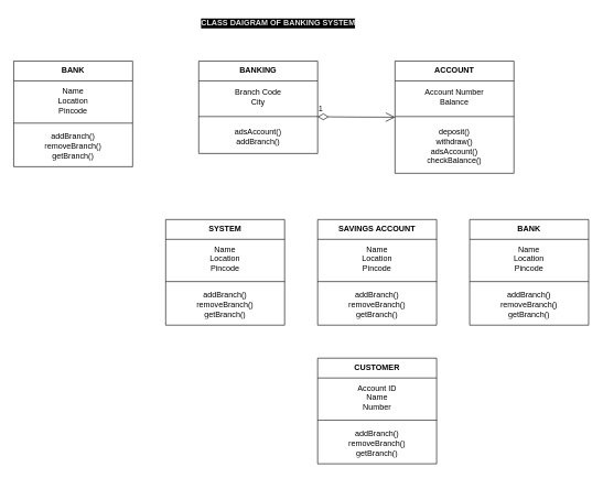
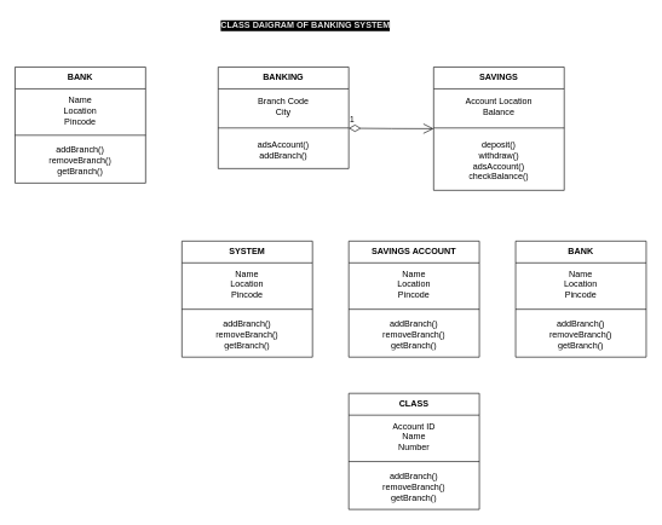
  <mxCell id="0" />
  <mxCell id="1" parent="0" />
  <mxCell id="2" value="BANK" style="swimlane;fontStyle=1;align=center;verticalAlign=top;childLayout=stackLayout;horizontal=1;startSize=30;horizontalStack=0;resizeParent=1;resizeParentMax=0;resizeLast=0;collapsible=1;marginBottom=0;whiteSpace=wrap;html=1;" parent="1" vertex="1"><mxGeometry x="20" y="92" width="180" height="160" as="geometry" /></mxCell>
  <mxCell id="3" value="Name&lt;div&gt;Location&lt;/div&gt;&lt;div&gt;Pincode&lt;/div&gt;" style="text;strokeColor=none;fillColor=none;align=center;verticalAlign=middle;spacingLeft=4;spacingRight=4;overflow=hidden;rotatable=0;points=[[0,0.5],[1,0.5]];portConstraint=eastwest;whiteSpace=wrap;html=1;fontStyle=0" parent="2" vertex="1"><mxGeometry y="30" width="180" height="60" as="geometry" /></mxCell>
  <mxCell id="4" value="" style="line;strokeWidth=1;fillColor=none;align=left;verticalAlign=middle;spacingTop=-1;spacingLeft=3;spacingRight=3;rotatable=0;labelPosition=right;points=[];portConstraint=eastwest;strokeColor=inherit;" parent="2" vertex="1"><mxGeometry y="90" width="180" height="8" as="geometry" /></mxCell>
  <mxCell id="5" value="addBranch()&lt;div&gt;removeBranch()&lt;/div&gt;&lt;div&gt;getBranch()&lt;/div&gt;" style="text;strokeColor=none;fillColor=none;align=center;verticalAlign=middle;spacingLeft=4;spacingRight=4;overflow=hidden;rotatable=0;points=[[0,0.5],[1,0.5]];portConstraint=eastwest;whiteSpace=wrap;html=1;" parent="2" vertex="1"><mxGeometry y="98" width="180" height="62" as="geometry" /></mxCell>
  <mxCell id="6" value="BANKING" style="swimlane;fontStyle=1;align=center;verticalAlign=top;childLayout=stackLayout;horizontal=1;startSize=30;horizontalStack=0;resizeParent=1;resizeParentMax=0;resizeLast=0;collapsible=1;marginBottom=0;whiteSpace=wrap;html=1;" parent="1" vertex="1"><mxGeometry x="300" y="92" width="180" height="140" as="geometry" /></mxCell>
  <mxCell id="7" value="Branch Code&lt;div&gt;&lt;div&gt;City&lt;/div&gt;&lt;/div&gt;" style="text;strokeColor=none;fillColor=none;align=center;verticalAlign=middle;spacingLeft=4;spacingRight=4;overflow=hidden;rotatable=0;points=[[0,0.5],[1,0.5]];portConstraint=eastwest;whiteSpace=wrap;html=1;fontStyle=0" parent="6" vertex="1"><mxGeometry y="30" width="180" height="50" as="geometry" /></mxCell>
  <mxCell id="8" value="" style="line;strokeWidth=1;fillColor=none;align=left;verticalAlign=middle;spacingTop=-1;spacingLeft=3;spacingRight=3;rotatable=0;labelPosition=right;points=[];portConstraint=eastwest;strokeColor=inherit;" parent="6" vertex="1"><mxGeometry y="80" width="180" height="8" as="geometry" /></mxCell>
  <mxCell id="9" value="adsAccount()&lt;div&gt;addBranch()&lt;/div&gt;" style="text;strokeColor=none;fillColor=none;align=center;verticalAlign=middle;spacingLeft=4;spacingRight=4;overflow=hidden;rotatable=0;points=[[0,0.5],[1,0.5]];portConstraint=eastwest;whiteSpace=wrap;html=1;" parent="6" vertex="1"><mxGeometry y="88" width="180" height="52" as="geometry" /></mxCell>
- <mxCell id="10" value="ACCOUNT" style="swimlane;fontStyle=1;align=center;verticalAlign=top;childLayout=stackLayout;horizontal=1;startSize=30;horizontalStack=0;resizeParent=1;resizeParentMax=0;resizeLast=0;collapsible=1;marginBottom=0;whiteSpace=wrap;html=1;" parent="1" vertex="1"><mxGeometry x="597" y="92" width="180" height="170" as="geometry" /></mxCell>
- <mxCell id="11" value="Account Number&lt;div&gt;Balance&lt;/div&gt;" style="text;strokeColor=none;fillColor=none;align=center;verticalAlign=middle;spacingLeft=4;spacingRight=4;overflow=hidden;rotatable=0;points=[[0,0.5],[1,0.5]];portConstraint=eastwest;whiteSpace=wrap;html=1;fontStyle=0" parent="10" vertex="1"><mxGeometry y="30" width="180" height="50" as="geometry" /></mxCell>
+ <mxCell id="10" value="SAVINGS" style="swimlane;fontStyle=1;align=center;verticalAlign=top;childLayout=stackLayout;horizontal=1;startSize=30;horizontalStack=0;resizeParent=1;resizeParentMax=0;resizeLast=0;collapsible=1;marginBottom=0;whiteSpace=wrap;html=1;" parent="1" vertex="1"><mxGeometry x="597" y="92" width="180" height="170" as="geometry" /></mxCell>
+ <mxCell id="11" value="Account Location&lt;div&gt;Balance&lt;/div&gt;" style="text;strokeColor=none;fillColor=none;align=center;verticalAlign=middle;spacingLeft=4;spacingRight=4;overflow=hidden;rotatable=0;points=[[0,0.5],[1,0.5]];portConstraint=eastwest;whiteSpace=wrap;html=1;fontStyle=0" parent="10" vertex="1"><mxGeometry y="30" width="180" height="50" as="geometry" /></mxCell>
  <mxCell id="12" value="" style="line;strokeWidth=1;fillColor=none;align=left;verticalAlign=middle;spacingTop=-1;spacingLeft=3;spacingRight=3;rotatable=0;labelPosition=right;points=[];portConstraint=eastwest;strokeColor=inherit;" parent="10" vertex="1"><mxGeometry y="80" width="180" height="8" as="geometry" /></mxCell>
  <mxCell id="13" value="deposit()&lt;div&gt;withdraw()&lt;/div&gt;&lt;div&gt;adsAccount()&lt;/div&gt;&lt;div&gt;checkBalance()&lt;/div&gt;" style="text;strokeColor=none;fillColor=none;align=center;verticalAlign=middle;spacingLeft=4;spacingRight=4;overflow=hidden;rotatable=0;points=[[0,0.5],[1,0.5]];portConstraint=eastwest;whiteSpace=wrap;html=1;" parent="10" vertex="1"><mxGeometry y="88" width="180" height="82" as="geometry" /></mxCell>
  <mxCell id="14" value="CLASS DAIGRAM OF BANKING SYSTEM" style="text;html=1;align=center;verticalAlign=middle;resizable=0;points=[];autosize=1;strokeColor=none;fillColor=none;fontStyle=1;labelBackgroundColor=#000000;fontColor=#E6E6E6;" vertex="1" parent="1"><mxGeometry x="295" y="20" width="250" height="30" as="geometry" /></mxCell>
  <mxCell id="15" value="SYSTEM" style="swimlane;fontStyle=1;align=center;verticalAlign=top;childLayout=stackLayout;horizontal=1;startSize=30;horizontalStack=0;resizeParent=1;resizeParentMax=0;resizeLast=0;collapsible=1;marginBottom=0;whiteSpace=wrap;html=1;" vertex="1" parent="1"><mxGeometry x="250" y="332" width="180" height="160" as="geometry" /></mxCell>
  <mxCell id="16" value="Name&lt;div&gt;Location&lt;/div&gt;&lt;div&gt;Pincode&lt;/div&gt;" style="text;strokeColor=none;fillColor=none;align=center;verticalAlign=middle;spacingLeft=4;spacingRight=4;overflow=hidden;rotatable=0;points=[[0,0.5],[1,0.5]];portConstraint=eastwest;whiteSpace=wrap;html=1;fontStyle=0" vertex="1" parent="15"><mxGeometry y="30" width="180" height="60" as="geometry" /></mxCell>
  <mxCell id="17" value="" style="line;strokeWidth=1;fillColor=none;align=left;verticalAlign=middle;spacingTop=-1;spacingLeft=3;spacingRight=3;rotatable=0;labelPosition=right;points=[];portConstraint=eastwest;strokeColor=inherit;" vertex="1" parent="15"><mxGeometry y="90" width="180" height="8" as="geometry" /></mxCell>
  <mxCell id="18" value="addBranch()&lt;div&gt;removeBranch()&lt;/div&gt;&lt;div&gt;getBranch()&lt;/div&gt;" style="text;strokeColor=none;fillColor=none;align=center;verticalAlign=middle;spacingLeft=4;spacingRight=4;overflow=hidden;rotatable=0;points=[[0,0.5],[1,0.5]];portConstraint=eastwest;whiteSpace=wrap;html=1;" vertex="1" parent="15"><mxGeometry y="98" width="180" height="62" as="geometry" /></mxCell>
  <mxCell id="19" value="SAVINGS ACCOUNT" style="swimlane;fontStyle=1;align=center;verticalAlign=top;childLayout=stackLayout;horizontal=1;startSize=30;horizontalStack=0;resizeParent=1;resizeParentMax=0;resizeLast=0;collapsible=1;marginBottom=0;whiteSpace=wrap;html=1;" vertex="1" parent="1"><mxGeometry x="480" y="332" width="180" height="160" as="geometry" /></mxCell>
  <mxCell id="20" value="Name&lt;div&gt;Location&lt;/div&gt;&lt;div&gt;Pincode&lt;/div&gt;" style="text;strokeColor=none;fillColor=none;align=center;verticalAlign=middle;spacingLeft=4;spacingRight=4;overflow=hidden;rotatable=0;points=[[0,0.5],[1,0.5]];portConstraint=eastwest;whiteSpace=wrap;html=1;fontStyle=0" vertex="1" parent="19"><mxGeometry y="30" width="180" height="60" as="geometry" /></mxCell>
  <mxCell id="21" value="" style="line;strokeWidth=1;fillColor=none;align=left;verticalAlign=middle;spacingTop=-1;spacingLeft=3;spacingRight=3;rotatable=0;labelPosition=right;points=[];portConstraint=eastwest;strokeColor=inherit;" vertex="1" parent="19"><mxGeometry y="90" width="180" height="8" as="geometry" /></mxCell>
  <mxCell id="22" value="addBranch()&lt;div&gt;removeBranch()&lt;/div&gt;&lt;div&gt;getBranch()&lt;/div&gt;" style="text;strokeColor=none;fillColor=none;align=center;verticalAlign=middle;spacingLeft=4;spacingRight=4;overflow=hidden;rotatable=0;points=[[0,0.5],[1,0.5]];portConstraint=eastwest;whiteSpace=wrap;html=1;" vertex="1" parent="19"><mxGeometry y="98" width="180" height="62" as="geometry" /></mxCell>
  <mxCell id="23" value="BANK" style="swimlane;fontStyle=1;align=center;verticalAlign=top;childLayout=stackLayout;horizontal=1;startSize=30;horizontalStack=0;resizeParent=1;resizeParentMax=0;resizeLast=0;collapsible=1;marginBottom=0;whiteSpace=wrap;html=1;" vertex="1" parent="1"><mxGeometry x="710" y="332" width="180" height="160" as="geometry" /></mxCell>
  <mxCell id="24" value="Name&lt;div&gt;Location&lt;/div&gt;&lt;div&gt;Pincode&lt;/div&gt;" style="text;strokeColor=none;fillColor=none;align=center;verticalAlign=middle;spacingLeft=4;spacingRight=4;overflow=hidden;rotatable=0;points=[[0,0.5],[1,0.5]];portConstraint=eastwest;whiteSpace=wrap;html=1;fontStyle=0" vertex="1" parent="23"><mxGeometry y="30" width="180" height="60" as="geometry" /></mxCell>
  <mxCell id="25" value="" style="line;strokeWidth=1;fillColor=none;align=left;verticalAlign=middle;spacingTop=-1;spacingLeft=3;spacingRight=3;rotatable=0;labelPosition=right;points=[];portConstraint=eastwest;strokeColor=inherit;" vertex="1" parent="23"><mxGeometry y="90" width="180" height="8" as="geometry" /></mxCell>
  <mxCell id="26" value="addBranch()&lt;div&gt;removeBranch()&lt;/div&gt;&lt;div&gt;getBranch()&lt;/div&gt;" style="text;strokeColor=none;fillColor=none;align=center;verticalAlign=middle;spacingLeft=4;spacingRight=4;overflow=hidden;rotatable=0;points=[[0,0.5],[1,0.5]];portConstraint=eastwest;whiteSpace=wrap;html=1;" vertex="1" parent="23"><mxGeometry y="98" width="180" height="62" as="geometry" /></mxCell>
- <mxCell id="27" value="CUSTOMER" style="swimlane;fontStyle=1;align=center;verticalAlign=top;childLayout=stackLayout;horizontal=1;startSize=30;horizontalStack=0;resizeParent=1;resizeParentMax=0;resizeLast=0;collapsible=1;marginBottom=0;whiteSpace=wrap;html=1;" vertex="1" parent="1"><mxGeometry x="480" y="542" width="180" height="160" as="geometry" /></mxCell>
+ <mxCell id="27" value="CLASS" style="swimlane;fontStyle=1;align=center;verticalAlign=top;childLayout=stackLayout;horizontal=1;startSize=30;horizontalStack=0;resizeParent=1;resizeParentMax=0;resizeLast=0;collapsible=1;marginBottom=0;whiteSpace=wrap;html=1;" vertex="1" parent="1"><mxGeometry x="480" y="542" width="180" height="160" as="geometry" /></mxCell>
  <mxCell id="28" value="Account ID&lt;div&gt;Name&lt;/div&gt;&lt;div&gt;Number&lt;/div&gt;" style="text;strokeColor=none;fillColor=none;align=center;verticalAlign=middle;spacingLeft=4;spacingRight=4;overflow=hidden;rotatable=0;points=[[0,0.5],[1,0.5]];portConstraint=eastwest;whiteSpace=wrap;html=1;fontStyle=0" vertex="1" parent="27"><mxGeometry y="30" width="180" height="60" as="geometry" /></mxCell>
  <mxCell id="29" value="" style="line;strokeWidth=1;fillColor=none;align=left;verticalAlign=middle;spacingTop=-1;spacingLeft=3;spacingRight=3;rotatable=0;labelPosition=right;points=[];portConstraint=eastwest;strokeColor=inherit;" vertex="1" parent="27"><mxGeometry y="90" width="180" height="8" as="geometry" /></mxCell>
  <mxCell id="30" value="addBranch()&lt;div&gt;removeBranch()&lt;/div&gt;&lt;div&gt;getBranch()&lt;/div&gt;" style="text;strokeColor=none;fillColor=none;align=center;verticalAlign=middle;spacingLeft=4;spacingRight=4;overflow=hidden;rotatable=0;points=[[0,0.5],[1,0.5]];portConstraint=eastwest;whiteSpace=wrap;html=1;" vertex="1" parent="27"><mxGeometry y="98" width="180" height="62" as="geometry" /></mxCell>
  <mxCell id="31" value="1" style="endArrow=open;html=1;endSize=12;startArrow=diamondThin;startSize=14;startFill=0;edgeStyle=orthogonalEdgeStyle;align=left;verticalAlign=bottom;rounded=0;entryX=0;entryY=0.5;entryDx=0;entryDy=0;" edge="1" parent="1" target="10"><mxGeometry x="-1" y="3" relative="1" as="geometry"><mxPoint x="480" y="176.33" as="sourcePoint" /><mxPoint x="590" y="177" as="targetPoint" /></mxGeometry></mxCell>
